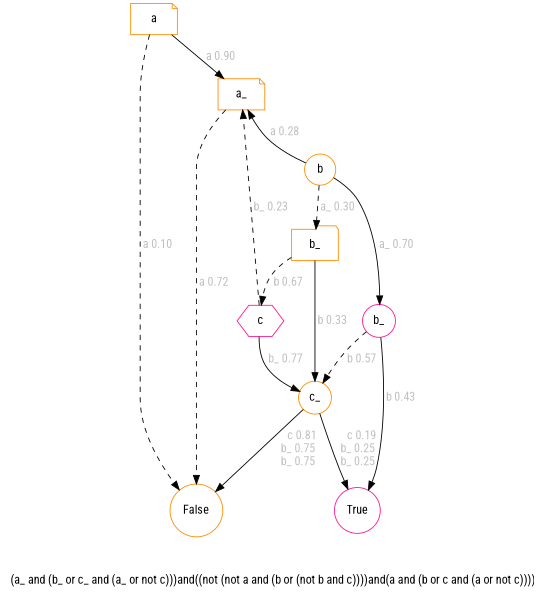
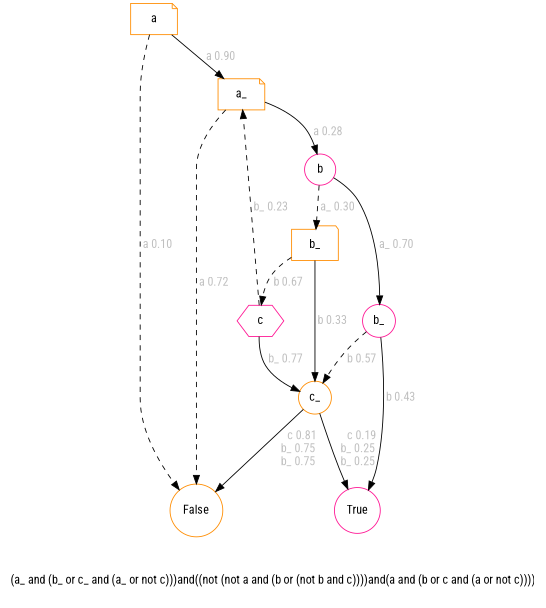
  digraph {
    fontname="Roboto Condensed"
    label="(a_ and (b_ or c_ and (a_ or not c)))and((not (not a and (b or (not b and c))))and(a and (b or c and (a or not c))))\n\n"
    node [color=darkorange fontname="Roboto Condensed" shape=circle]
    edge [fontcolor=gray fontname="Roboto Condensed"]
    n1 [label=a shape=note]
    n2 [label="False\n"]
    n3 [label="a_\n" shape=note]
-   n4 [label="b\n"]
+   n4 [color=deeppink label="b\n"]
    n5 [label="b_\n" shape=folder]
    n6 [color=deeppink label="b_\n"]
    n7 [color=deeppink label="c\n" shape=hexagon]
    n8 [label="c_\n"]
    n9 [color=deeppink label="True\n"]
    n1 -> n2 [label=" a 0.10\n" style=dashed]
    n1 -> n3 [label=" a 0.90\n"]
    n3 -> n2 [label=" a 0.72\n" style=dashed]
-   n4 -> n3 [label=" a 0.28\n"]
+   n3 -> n4 [label=" a 0.28\n"]
    n4 -> n5 [label=" a_ 0.30\n" style=dashed]
    n4 -> n6 [label=" a_ 0.70\n"]
    n5 -> n7 [label=" b 0.67\n" style=dashed]
    n5 -> n8 [label=" b 0.33\n"]
    n6 -> n8 [label=" b 0.57\n" style=dashed]
    n6 -> n9 [label=" b 0.43\n"]
    n7 -> n3 [label=" b_ 0.23\n" style=dashed]
    n7 -> n8 [label=" b_ 0.77\n"]
    n8 -> n2 [label="   c 0.81\nb_ 0.75\nb_ 0.75\n" style=solid]
    n8 -> n9 [label="   c 0.19\nb_ 0.25\nb_ 0.25\n"]
  }
